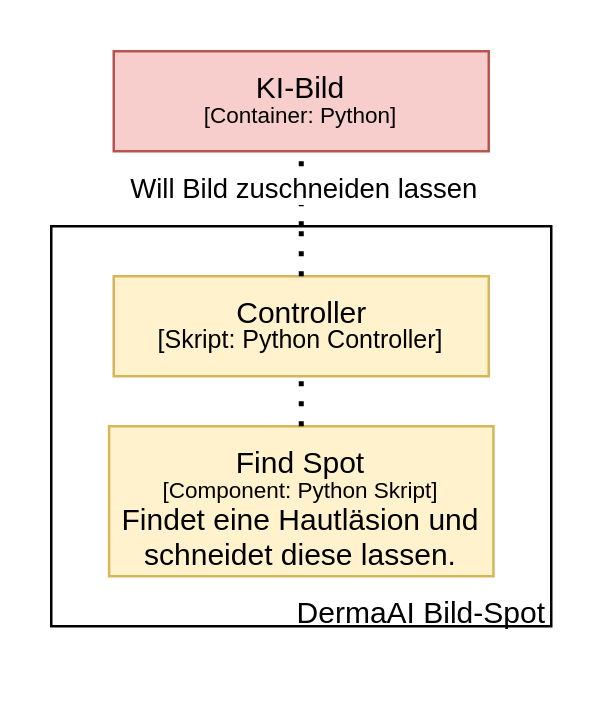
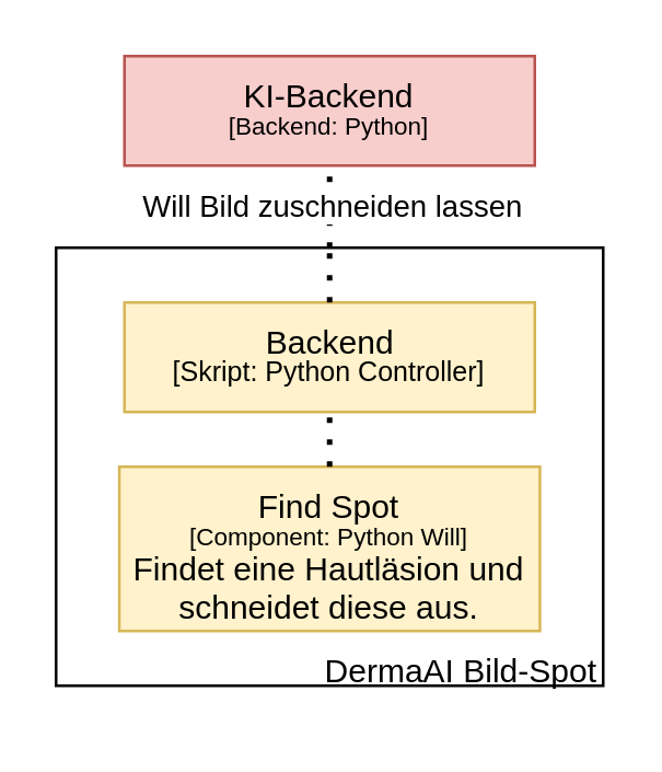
  <mxCell id="0" />
  <mxCell id="1" parent="0" />
  <mxCell id="2" value="" style="rounded=0;whiteSpace=wrap;html=1;" parent="1" vertex="1"><mxGeometry x="20" y="90" width="200" height="160" as="geometry" /></mxCell>
  <mxCell id="3" value="" style="rounded=0;whiteSpace=wrap;html=1;fillColor=#f8cecc;strokeColor=#b85450;" parent="1" vertex="1"><mxGeometry x="45" y="20" width="150" height="40" as="geometry" /></mxCell>
- <mxCell id="4" value="KI-Bild" style="text;html=1;align=center;verticalAlign=middle;whiteSpace=wrap;rounded=0;" parent="1" vertex="1"><mxGeometry x="80" y="20" width="80" height="30" as="geometry" /></mxCell>
- <mxCell id="5" value="&lt;font style=&quot;font-size: 9px;&quot;&gt;[Container: Python]&lt;/font&gt;" style="text;html=1;align=center;verticalAlign=middle;whiteSpace=wrap;rounded=0;" parent="1" vertex="1"><mxGeometry x="80" y="40" width="80" height="10" as="geometry" /></mxCell>
+ <mxCell id="4" value="KI-Backend" style="text;html=1;align=center;verticalAlign=middle;whiteSpace=wrap;rounded=0;" parent="1" vertex="1"><mxGeometry x="80" y="20" width="80" height="30" as="geometry" /></mxCell>
+ <mxCell id="5" value="&lt;font style=&quot;font-size: 9px;&quot;&gt;[Backend: Python]&lt;/font&gt;" style="text;html=1;align=center;verticalAlign=middle;whiteSpace=wrap;rounded=0;" parent="1" vertex="1"><mxGeometry x="80" y="40" width="80" height="10" as="geometry" /></mxCell>
  <mxCell id="6" value="" style="endArrow=none;dashed=1;html=1;dashPattern=1 3;strokeWidth=2;rounded=0;entryX=0.5;entryY=1;entryDx=0;entryDy=0;exitX=0.5;exitY=0;exitDx=0;exitDy=0;" parent="1" source="2" target="3" edge="1"><mxGeometry width="50" height="50" relative="1" as="geometry"><mxPoint x="0" y="60" as="sourcePoint" /><mxPoint x="50" y="10" as="targetPoint" /></mxGeometry></mxCell>
  <mxCell id="7" value="Will Bild zuschneiden lassen" style="edgeLabel;html=1;align=center;verticalAlign=middle;resizable=0;points=[];" parent="6" vertex="1" connectable="0"><mxGeometry x="0.098" relative="1" as="geometry"><mxPoint as="offset" /></mxGeometry></mxCell>
  <mxCell id="8" value="" style="rounded=0;whiteSpace=wrap;html=1;fillColor=#fff2cc;strokeColor=#d6b656;" parent="1" vertex="1"><mxGeometry x="45" y="110" width="150" height="40" as="geometry" /></mxCell>
- <mxCell id="9" value="Controller" style="text;html=1;align=center;verticalAlign=middle;whiteSpace=wrap;rounded=0;" parent="1" vertex="1"><mxGeometry x="68.75" y="110" width="102.5" height="30" as="geometry" /></mxCell>
+ <mxCell id="9" value="Backend" style="text;html=1;align=center;verticalAlign=middle;whiteSpace=wrap;rounded=0;" parent="1" vertex="1"><mxGeometry x="68.75" y="110" width="102.5" height="30" as="geometry" /></mxCell>
  <mxCell id="10" value="&lt;font style=&quot;font-size: 10px;&quot;&gt;[Skript: Python Controller]&lt;/font&gt;" style="text;html=1;align=center;verticalAlign=middle;whiteSpace=wrap;rounded=0;" parent="1" vertex="1"><mxGeometry x="45" y="130" width="150" height="10" as="geometry" /></mxCell>
  <mxCell id="11" value="" style="endArrow=none;dashed=1;html=1;dashPattern=1 3;strokeWidth=2;rounded=0;entryX=0.5;entryY=0;entryDx=0;entryDy=0;exitX=0.5;exitY=0;exitDx=0;exitDy=0;" parent="1" source="9" target="2" edge="1"><mxGeometry width="50" height="50" relative="1" as="geometry"><mxPoint x="140" y="160" as="sourcePoint" /><mxPoint x="190" y="110" as="targetPoint" /></mxGeometry></mxCell>
- <mxCell id="12" value="&lt;br&gt;&lt;br&gt;Findet eine Hautläsion und schneidet diese lassen." style="rounded=0;whiteSpace=wrap;html=1;fillColor=#fff2cc;strokeColor=#d6b656;" parent="1" vertex="1"><mxGeometry x="43.13" y="170" width="153.75" height="60" as="geometry" /></mxCell>
+ <mxCell id="12" value="&lt;br&gt;&lt;br&gt;Findet eine Hautläsion und schneidet diese aus." style="rounded=0;whiteSpace=wrap;html=1;fillColor=#fff2cc;strokeColor=#d6b656;" parent="1" vertex="1"><mxGeometry x="43.13" y="170" width="153.75" height="60" as="geometry" /></mxCell>
  <mxCell id="13" value="Find Spot" style="text;html=1;align=center;verticalAlign=middle;whiteSpace=wrap;rounded=0;" parent="1" vertex="1"><mxGeometry x="90" y="180" width="60" height="10" as="geometry" /></mxCell>
- <mxCell id="14" value="&lt;font style=&quot;font-size: 9px;&quot;&gt;[Component: Python Skript]&lt;/font&gt;" style="text;html=1;align=center;verticalAlign=middle;whiteSpace=wrap;rounded=0;" parent="1" vertex="1"><mxGeometry x="60" y="190" width="120" height="10" as="geometry" /></mxCell>
+ <mxCell id="14" value="&lt;font style=&quot;font-size: 9px;&quot;&gt;[Component: Python Will]&lt;/font&gt;" style="text;html=1;align=center;verticalAlign=middle;whiteSpace=wrap;rounded=0;" parent="1" vertex="1"><mxGeometry x="60" y="190" width="120" height="10" as="geometry" /></mxCell>
  <mxCell id="15" value="DermaAI Bild-Spot" style="text;html=1;align=right;verticalAlign=middle;whiteSpace=wrap;rounded=0;" parent="1" vertex="1"><mxGeometry x="110" y="230" width="110" height="30" as="geometry" /></mxCell>
  <mxCell id="16" value="" style="endArrow=none;dashed=1;html=1;dashPattern=1 3;strokeWidth=2;rounded=0;entryX=0.5;entryY=1;entryDx=0;entryDy=0;" parent="1" target="8" edge="1"><mxGeometry width="50" height="50" relative="1" as="geometry"><mxPoint x="120" y="170" as="sourcePoint" /><mxPoint x="180" y="200" as="targetPoint" /></mxGeometry></mxCell>
